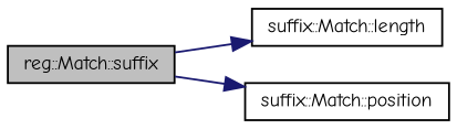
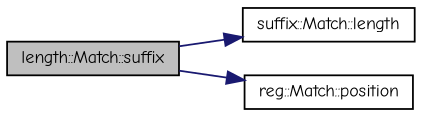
  digraph {
    fontname="Comic Neue"
    rankdir=LR
    node [color=black fillcolor=white fontname="Comic Neue" fontsize=10 shape=record style=filled]
    edge [color=midnightblue fontname="Comic Neue" fontsize=10 labelfontname=Helvetica labelfontsize=10 style=solid]
-   n1 [fillcolor=grey75 fontcolor=black height=0.2 label="reg::Match::suffix" width=0.4]
+   n1 [fillcolor=grey75 fontcolor=black height=0.2 label="length::Match::suffix" width=0.4]
    n2 [height=0.2 label="suffix::Match::length" width=0.4]
-   n3 [height=0.2 label="suffix::Match::position" width=0.4]
+   n3 [height=0.2 label="reg::Match::position" width=0.4]
    n1 -> n2
    n1 -> n3
  }
